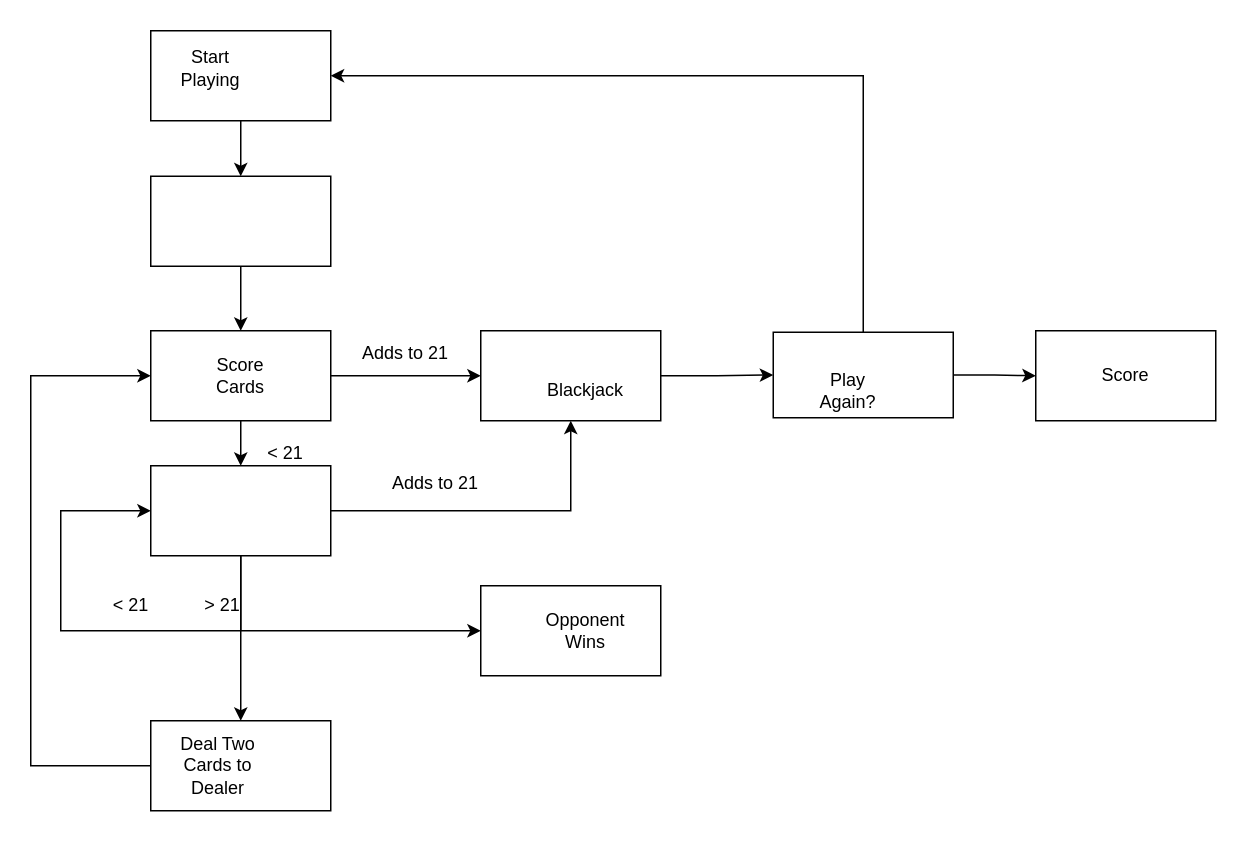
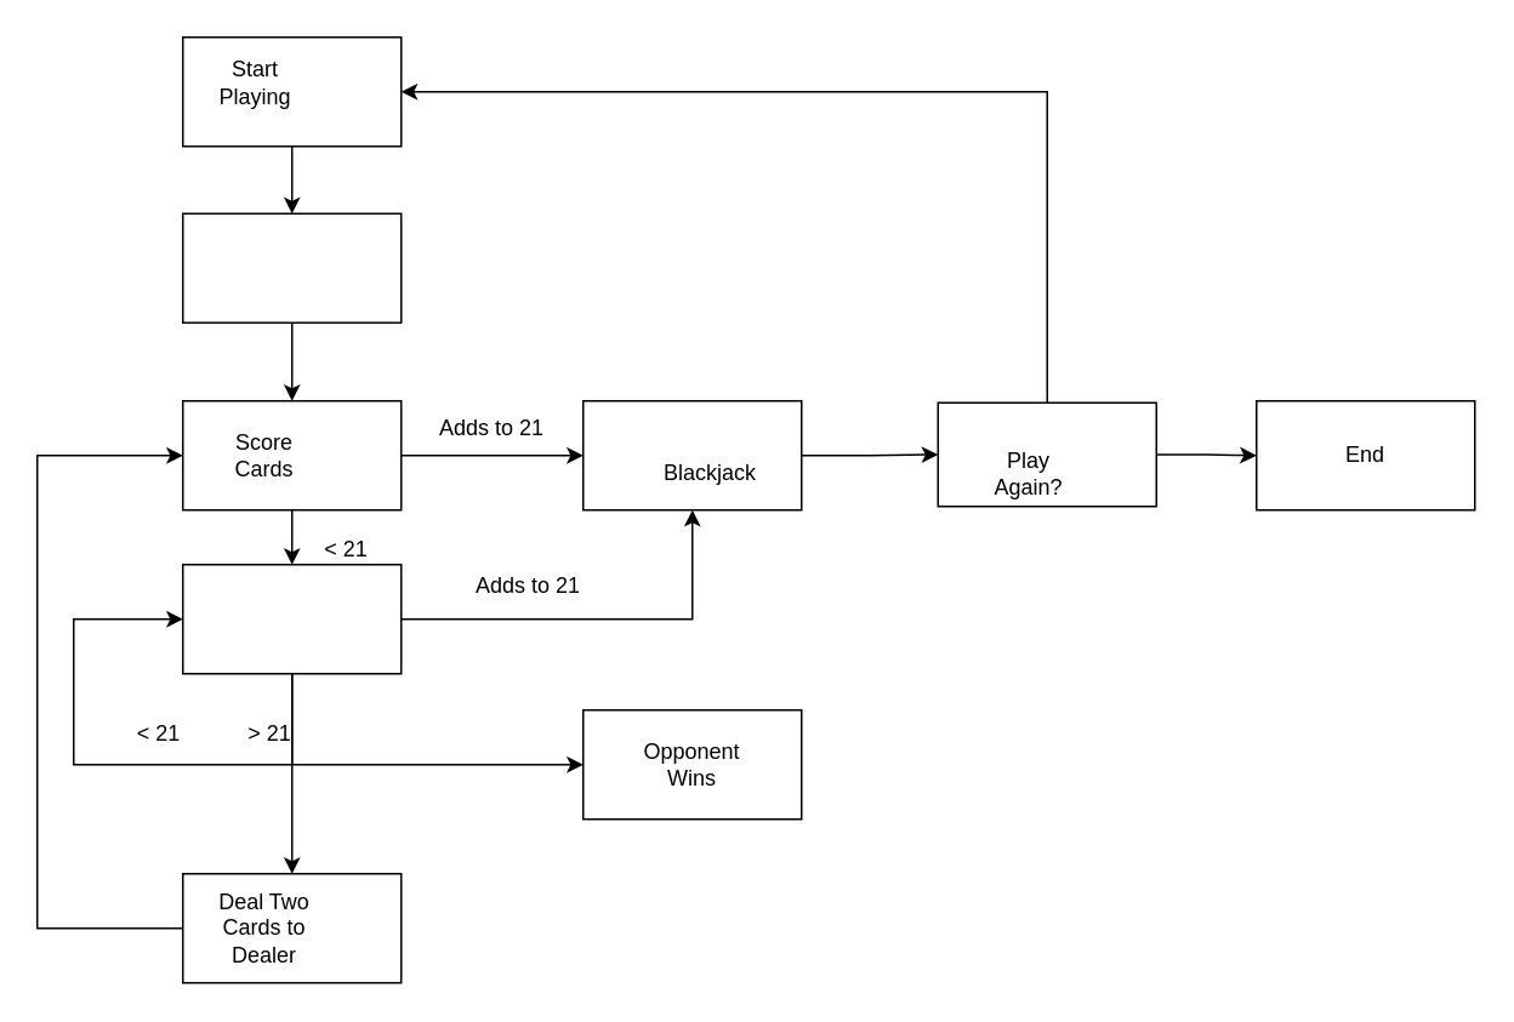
  <mxCell id="0" />
  <mxCell id="1" parent="0" />
  <mxCell id="2" value="" style="edgeStyle=orthogonalEdgeStyle;rounded=0;orthogonalLoop=1;jettySize=auto;html=1;entryX=0.5;entryY=0;entryDx=0;entryDy=0;" edge="1" parent="1" source="3" target="6"><mxGeometry relative="1" as="geometry" /></mxCell>
  <mxCell id="3" value="" style="rounded=0;whiteSpace=wrap;html=1;" vertex="1" parent="1"><mxGeometry x="100" y="20" width="120" height="60" as="geometry" /></mxCell>
  <mxCell id="4" value="Start Playing" style="text;html=1;strokeColor=none;fillColor=none;align=center;verticalAlign=middle;whiteSpace=wrap;rounded=0;" vertex="1" parent="1"><mxGeometry x="110" y="30" width="60" height="30" as="geometry" /></mxCell>
  <mxCell id="5" value="" style="edgeStyle=orthogonalEdgeStyle;rounded=0;orthogonalLoop=1;jettySize=auto;html=1;endArrow=classic;endFill=1;entryX=0.5;entryY=0;entryDx=0;entryDy=0;" edge="1" parent="1" source="6" target="9"><mxGeometry relative="1" as="geometry" /></mxCell>
  <mxCell id="6" value="" style="rounded=0;whiteSpace=wrap;html=1;" vertex="1" parent="1"><mxGeometry x="100" y="117" width="120" height="60" as="geometry" /></mxCell>
  <mxCell id="7" value="" style="edgeStyle=orthogonalEdgeStyle;rounded=0;orthogonalLoop=1;jettySize=auto;html=1;" edge="1" parent="1" source="9"><mxGeometry relative="1" as="geometry"><mxPoint x="320" y="250" as="targetPoint" /></mxGeometry></mxCell>
  <mxCell id="8" value="" style="edgeStyle=orthogonalEdgeStyle;rounded=0;orthogonalLoop=1;jettySize=auto;html=1;" edge="1" parent="1" source="9" target="19"><mxGeometry relative="1" as="geometry" /></mxCell>
  <mxCell id="9" value="" style="rounded=0;whiteSpace=wrap;html=1;" vertex="1" parent="1"><mxGeometry x="100" y="220" width="120" height="60" as="geometry" /></mxCell>
- <mxCell id="10" value="Score Cards" style="text;html=1;strokeColor=none;fillColor=none;align=center;verticalAlign=middle;whiteSpace=wrap;rounded=0;" vertex="1" parent="1"><mxGeometry x="130" y="235" width="60" height="30" as="geometry" /></mxCell>
+ <mxCell id="10" value="Score Cards" style="text;html=1;strokeColor=none;fillColor=none;align=center;verticalAlign=middle;whiteSpace=wrap;rounded=0;" vertex="1" parent="1"><mxGeometry x="115" y="235" width="60" height="30" as="geometry" /></mxCell>
  <mxCell id="11" style="edgeStyle=orthogonalEdgeStyle;rounded=0;orthogonalLoop=1;jettySize=auto;html=1;exitX=1;exitY=0.5;exitDx=0;exitDy=0;entryX=0;entryY=0.5;entryDx=0;entryDy=0;" edge="1" parent="1" source="12" target="25"><mxGeometry relative="1" as="geometry" /></mxCell>
  <mxCell id="12" value="" style="rounded=0;whiteSpace=wrap;html=1;" vertex="1" parent="1"><mxGeometry x="320" y="220" width="120" height="60" as="geometry" /></mxCell>
  <mxCell id="13" value="Adds to 21" style="text;html=1;strokeColor=none;fillColor=none;align=center;verticalAlign=middle;whiteSpace=wrap;rounded=0;" vertex="1" parent="1"><mxGeometry x="240" y="220" width="60" height="30" as="geometry" /></mxCell>
  <mxCell id="14" value="Blackjack" style="text;html=1;strokeColor=none;fillColor=none;align=center;verticalAlign=middle;whiteSpace=wrap;rounded=0;" vertex="1" parent="1"><mxGeometry x="360" y="245" width="60" height="30" as="geometry" /></mxCell>
  <mxCell id="15" value="" style="edgeStyle=orthogonalEdgeStyle;rounded=0;orthogonalLoop=1;jettySize=auto;html=1;entryX=0.5;entryY=1;entryDx=0;entryDy=0;" edge="1" parent="1" source="19" target="12"><mxGeometry relative="1" as="geometry"><mxPoint x="300" y="340" as="targetPoint" /></mxGeometry></mxCell>
  <mxCell id="16" value="" style="edgeStyle=orthogonalEdgeStyle;rounded=0;orthogonalLoop=1;jettySize=auto;html=1;entryX=0;entryY=0.5;entryDx=0;entryDy=0;" edge="1" parent="1" source="19" target="21"><mxGeometry relative="1" as="geometry"><mxPoint x="220" y="510" as="targetPoint" /><Array as="points"><mxPoint x="160" y="420" /></Array></mxGeometry></mxCell>
  <mxCell id="17" style="edgeStyle=orthogonalEdgeStyle;rounded=0;orthogonalLoop=1;jettySize=auto;html=1;entryX=0;entryY=0.5;entryDx=0;entryDy=0;" edge="1" parent="1" target="19"><mxGeometry relative="1" as="geometry"><mxPoint x="30" y="350" as="targetPoint" /><mxPoint x="160" y="420" as="sourcePoint" /><Array as="points"><mxPoint x="40" y="340" /></Array></mxGeometry></mxCell>
  <mxCell id="18" style="edgeStyle=orthogonalEdgeStyle;rounded=0;orthogonalLoop=1;jettySize=auto;html=1;exitX=0.5;exitY=1;exitDx=0;exitDy=0;entryX=0.5;entryY=0;entryDx=0;entryDy=0;" edge="1" parent="1" source="19" target="33"><mxGeometry relative="1" as="geometry" /></mxCell>
  <mxCell id="19" value="" style="rounded=0;whiteSpace=wrap;html=1;" vertex="1" parent="1"><mxGeometry x="100" y="310" width="120" height="60" as="geometry" /></mxCell>
  <mxCell id="20" value="Adds to 21" style="text;html=1;strokeColor=none;fillColor=none;align=center;verticalAlign=middle;whiteSpace=wrap;rounded=0;" vertex="1" parent="1"><mxGeometry x="260" y="307" width="60" height="30" as="geometry" /></mxCell>
  <mxCell id="21" value="" style="rounded=0;whiteSpace=wrap;html=1;" vertex="1" parent="1"><mxGeometry x="320" y="390" width="120" height="60" as="geometry" /></mxCell>
- <mxCell id="22" value="Opponent Wins" style="text;html=1;strokeColor=none;fillColor=none;align=center;verticalAlign=middle;whiteSpace=wrap;rounded=0;" vertex="1" parent="1"><mxGeometry x="360" y="405" width="60" height="30" as="geometry" /></mxCell>
+ <mxCell id="22" value="Opponent Wins" style="text;html=1;strokeColor=none;fillColor=none;align=center;verticalAlign=middle;whiteSpace=wrap;rounded=0;" vertex="1" parent="1"><mxGeometry x="350" y="405" width="60" height="30" as="geometry" /></mxCell>
  <mxCell id="23" value="" style="edgeStyle=orthogonalEdgeStyle;rounded=0;orthogonalLoop=1;jettySize=auto;html=1;entryX=1;entryY=0.5;entryDx=0;entryDy=0;" edge="1" parent="1" source="25" target="3"><mxGeometry relative="1" as="geometry"><Array as="points"><mxPoint x="575" y="50" /></Array></mxGeometry></mxCell>
  <mxCell id="24" value="" style="edgeStyle=orthogonalEdgeStyle;rounded=0;orthogonalLoop=1;jettySize=auto;html=1;entryX=0;entryY=0.5;entryDx=0;entryDy=0;" edge="1" parent="1" source="25" target="27"><mxGeometry relative="1" as="geometry" /></mxCell>
  <mxCell id="25" value="" style="rounded=0;whiteSpace=wrap;html=1;" vertex="1" parent="1"><mxGeometry x="515" y="221" width="120" height="57" as="geometry" /></mxCell>
  <mxCell id="26" value="Play Again?" style="text;html=1;strokeColor=none;fillColor=none;align=center;verticalAlign=middle;whiteSpace=wrap;rounded=0;" vertex="1" parent="1"><mxGeometry x="535" y="245" width="60" height="30" as="geometry" /></mxCell>
  <mxCell id="27" value="" style="whiteSpace=wrap;html=1;" vertex="1" parent="1"><mxGeometry x="690" y="220" width="120" height="60" as="geometry" /></mxCell>
- <mxCell id="28" value="Score" style="text;html=1;strokeColor=none;fillColor=none;align=center;verticalAlign=middle;whiteSpace=wrap;rounded=0;" vertex="1" parent="1"><mxGeometry x="720" y="235" width="60" height="30" as="geometry" /></mxCell>
+ <mxCell id="28" value="End" style="text;html=1;strokeColor=none;fillColor=none;align=center;verticalAlign=middle;whiteSpace=wrap;rounded=0;" vertex="1" parent="1"><mxGeometry x="720" y="235" width="60" height="30" as="geometry" /></mxCell>
  <mxCell id="29" value="&amp;gt; 21" style="text;html=1;strokeColor=none;fillColor=none;align=center;verticalAlign=middle;whiteSpace=wrap;rounded=0;" vertex="1" parent="1"><mxGeometry x="123" y="388" width="50" height="30" as="geometry" /></mxCell>
  <mxCell id="30" value="&amp;lt; 21" style="text;html=1;strokeColor=none;fillColor=none;align=center;verticalAlign=middle;whiteSpace=wrap;rounded=0;" vertex="1" parent="1"><mxGeometry x="160" y="287" width="60" height="30" as="geometry" /></mxCell>
  <mxCell id="31" value="&amp;lt; 21" style="text;html=1;strokeColor=none;fillColor=none;align=center;verticalAlign=middle;whiteSpace=wrap;rounded=0;" vertex="1" parent="1"><mxGeometry x="62" y="388" width="50" height="30" as="geometry" /></mxCell>
  <mxCell id="32" style="edgeStyle=orthogonalEdgeStyle;rounded=0;orthogonalLoop=1;jettySize=auto;html=1;exitX=0;exitY=0.5;exitDx=0;exitDy=0;entryX=0;entryY=0.5;entryDx=0;entryDy=0;" edge="1" parent="1" source="33" target="9"><mxGeometry relative="1" as="geometry"><Array as="points"><mxPoint x="20" y="510" /><mxPoint x="20" y="250" /></Array></mxGeometry></mxCell>
  <mxCell id="33" value="" style="rounded=0;whiteSpace=wrap;html=1;" vertex="1" parent="1"><mxGeometry x="100" y="480" width="120" height="60" as="geometry" /></mxCell>
  <mxCell id="34" value="Deal Two Cards to Dealer" style="text;html=1;strokeColor=none;fillColor=none;align=center;verticalAlign=middle;whiteSpace=wrap;rounded=0;" vertex="1" parent="1"><mxGeometry x="115" y="495" width="60" height="30" as="geometry" /></mxCell>
